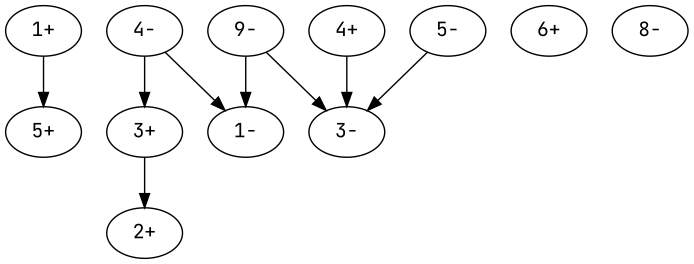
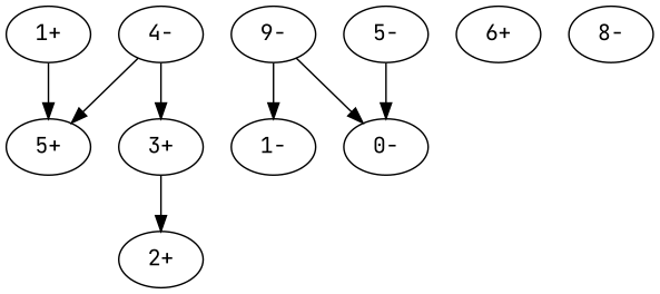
  digraph {
    fontname="JetBrains Mono"
    k=4
    node [C=0 fontname="JetBrains Mono" l=8]
    edge [d=-3 fontname="JetBrains Mono"]
    "1+"
    "5+"
    "2+" [l=10]
    n4 [l=10 label="9-"]
    "1-"
-   "3-" [l=21]
+   "3-" [l=21 label="0-"]
    "3+" [l=21]
    "4-" [l=7]
-   "4+" [l=7]
    "5-"
    "6+" [l=4]
    n12 [l=4 label="8-"]
    "1+" -> "5+" [d=-5]
    n4 -> "1-" [d=-5]
    n4 -> "3-"
    "3+" -> "2+"
-   "4-" -> "1-"
+   "4-" -> "5+"
    "4-" -> "3+" [d=-1]
-   "4+" -> "3-" [d=-1]
    "5-" -> "3-"
  }
